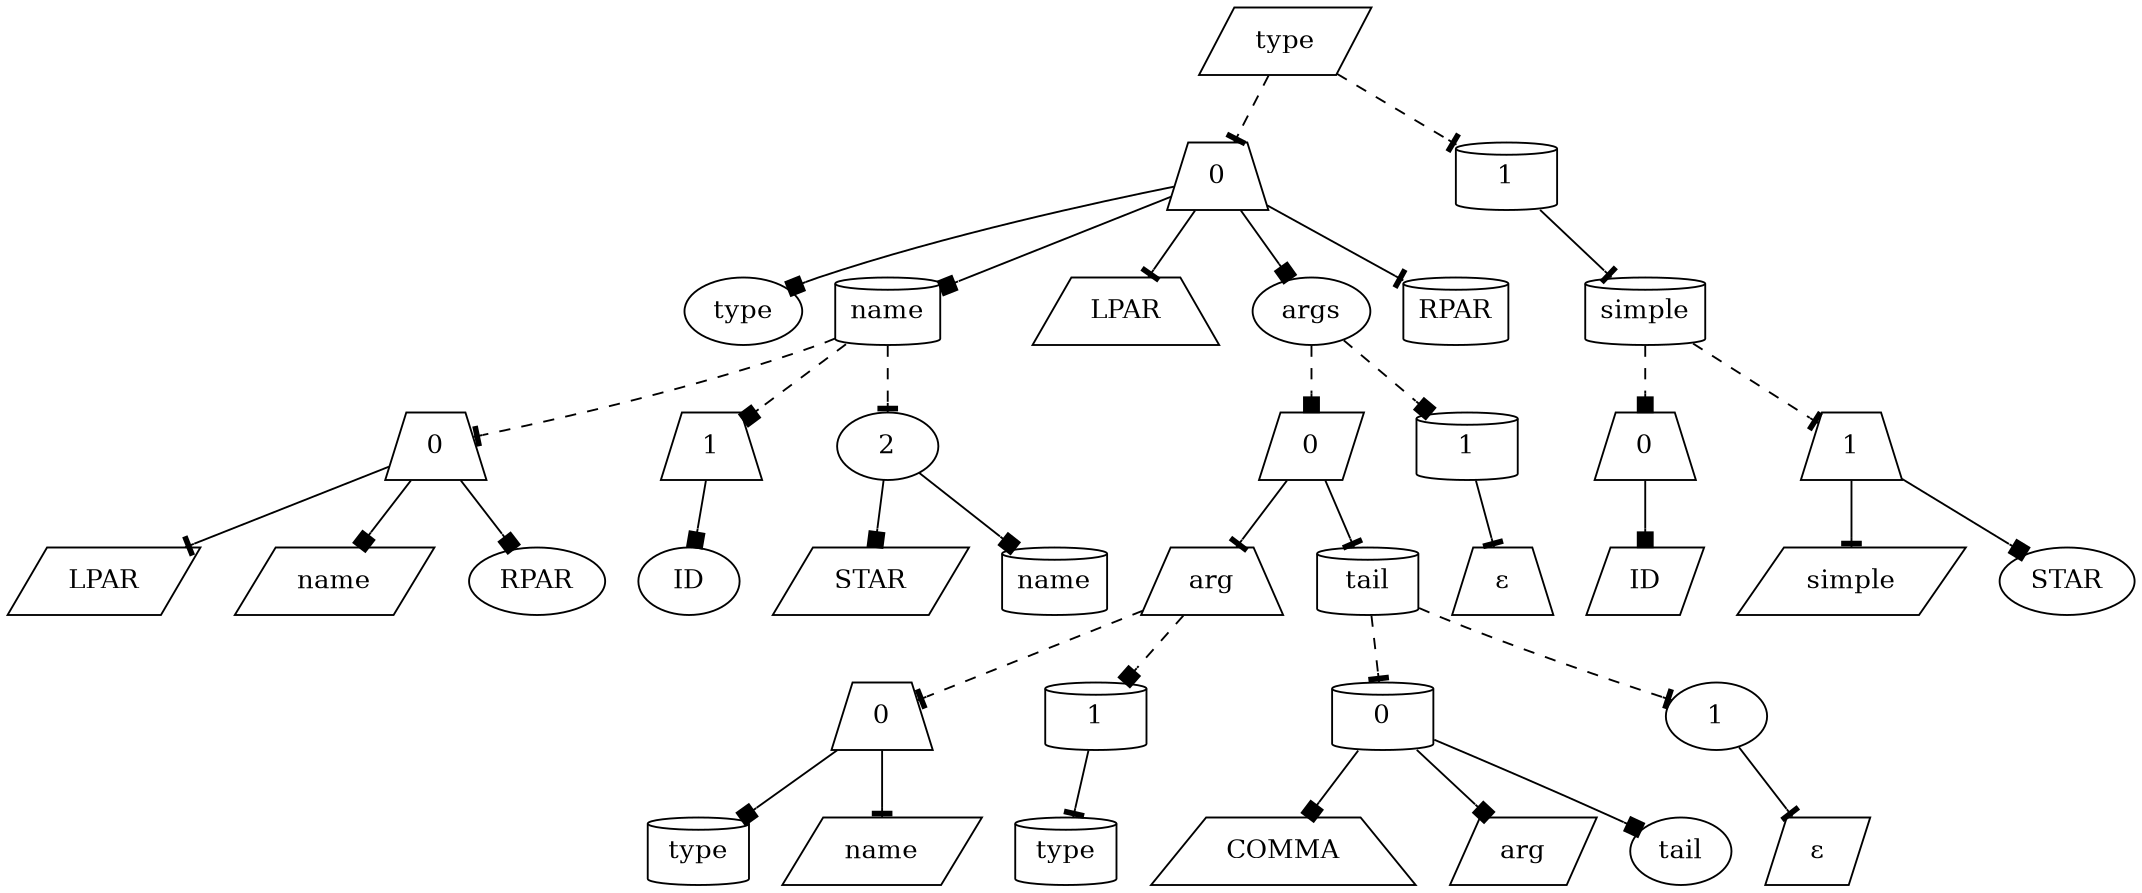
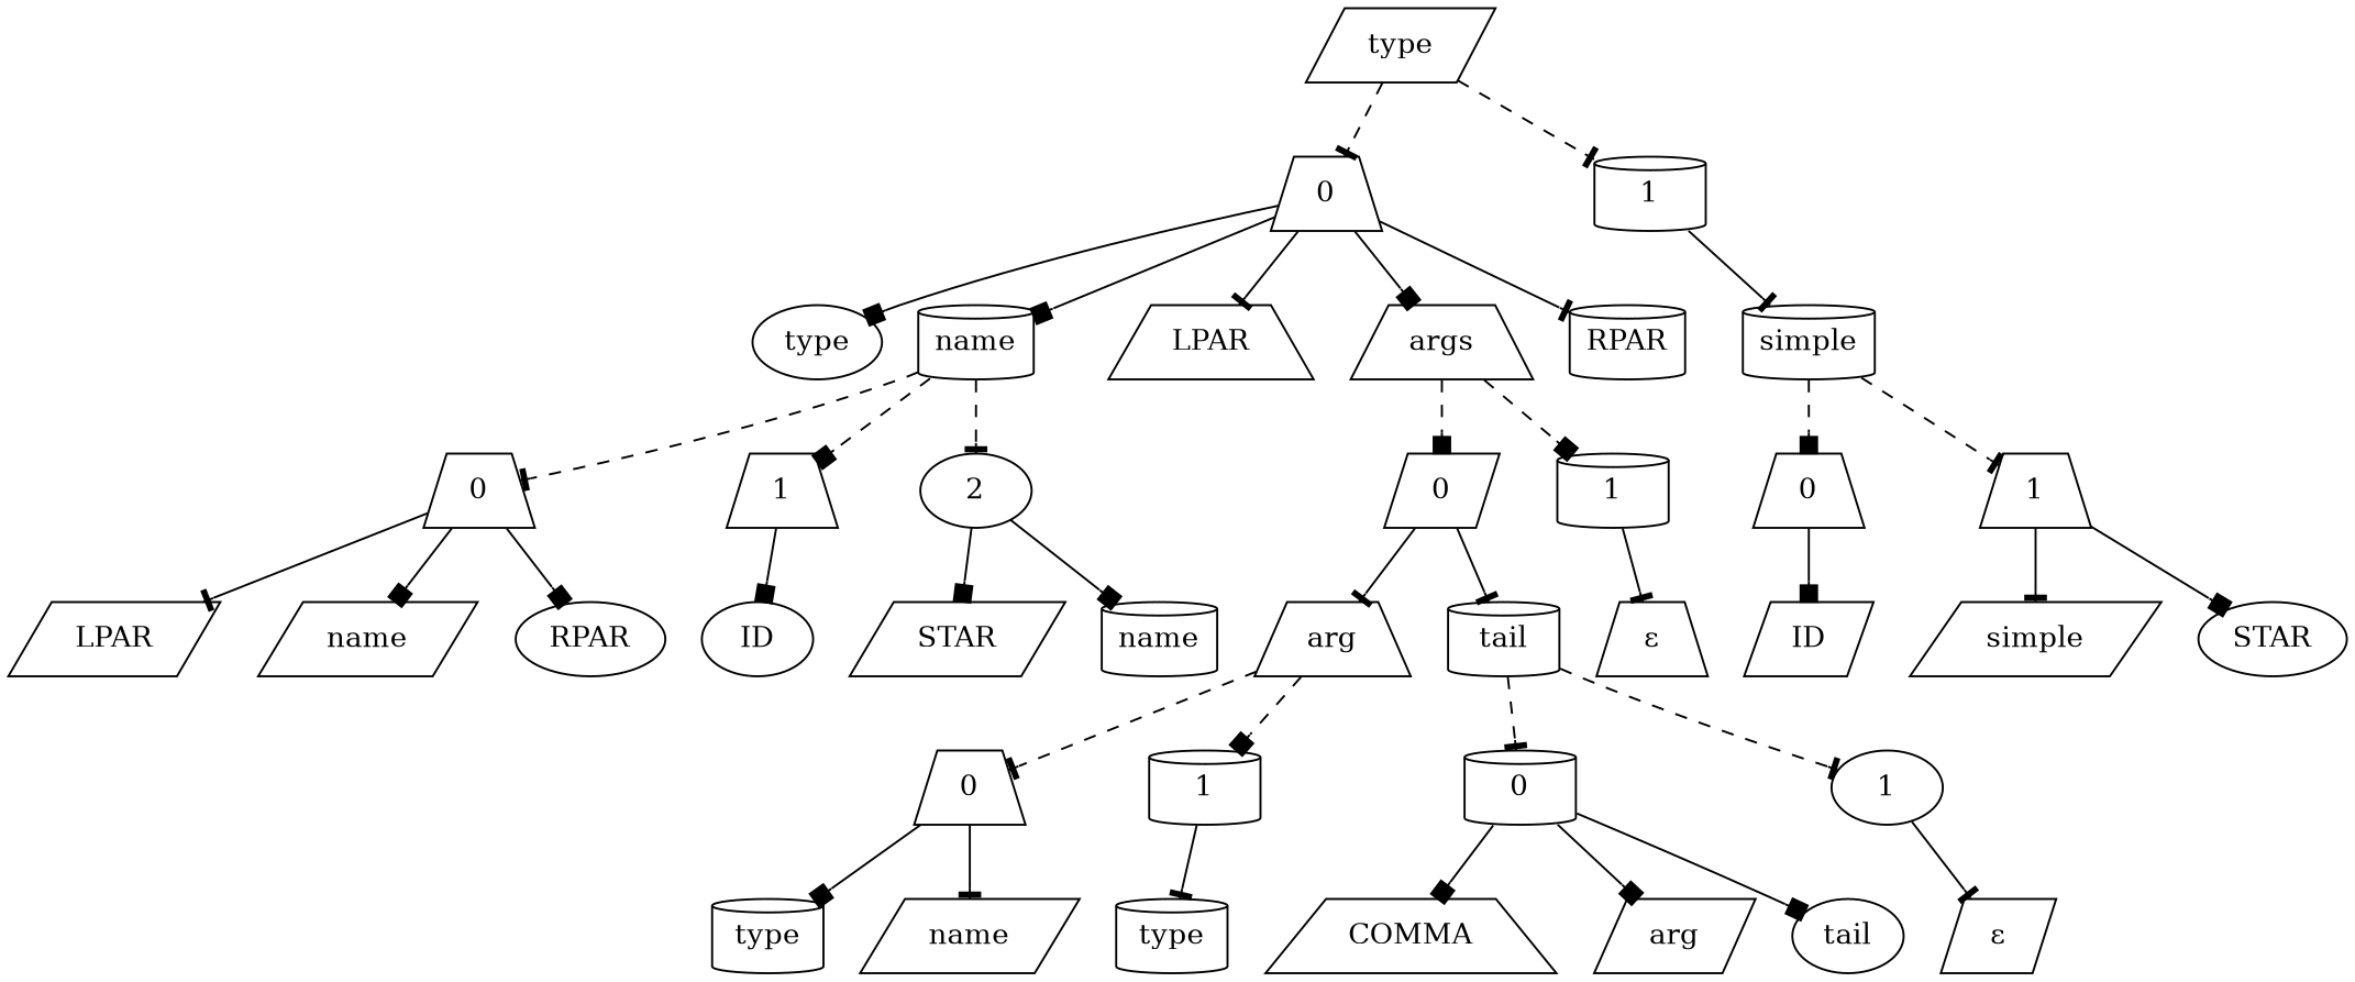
  digraph {
    node [shape=trapezium]
    edge [arrowhead=tee]
    n1 [label=type shape=parallelogram]
    n2 [label=0]
    n3 [label=1 shape=cylinder]
    n4 [label=type shape=ellipse]
    n5 [label=name shape=cylinder]
    n6 [label=LPAR]
-   n7 [label=args shape=ellipse]
+   n7 [label=args]
    n8 [label=RPAR shape=cylinder]
    n9 [label=0]
    n10 [label=1]
    n11 [label=2 shape=ellipse]
    n12 [label=LPAR shape=parallelogram]
    n13 [label=name shape=parallelogram]
    n14 [label=RPAR shape=ellipse]
    n15 [label=ID shape=ellipse]
    n16 [label=STAR shape=parallelogram]
    n17 [label=name shape=cylinder]
    n18 [label=0 shape=parallelogram]
    n19 [label=1 shape=cylinder]
    n20 [label=arg]
    n21 [label=tail shape=cylinder]
    n22 [label=0]
    n23 [label=1 shape=cylinder]
    n24 [label=type shape=cylinder]
    n25 [label=name shape=parallelogram]
    n26 [label=type shape=cylinder]
    n27 [label=0 shape=cylinder]
    n28 [label=1 shape=ellipse]
    n29 [label=COMMA]
    n30 [label=arg shape=parallelogram]
    n31 [label=tail shape=ellipse]
    n32 [label="&epsilon;" shape=parallelogram]
    n33 [label="&epsilon;"]
    n34 [label=simple shape=cylinder]
    n35 [label=0]
    n36 [label=1]
    n37 [label=ID shape=parallelogram]
    n38 [label=simple shape=parallelogram]
    n39 [label=STAR shape=ellipse]
    n1 -> n2 [style=dashed]
    n1 -> n3 [style=dashed]
    n2 -> n4 [arrowhead=box]
    n2 -> n5 [arrowhead=box]
    n2 -> n6
    n2 -> n7 [arrowhead=box]
    n2 -> n8
    n3 -> n34
    n5 -> n9 [style=dashed]
    n5 -> n10 [style=dashed arrowhead=box]
    n5 -> n11 [style=dashed]
    n7 -> n18 [style=dashed arrowhead=box]
    n7 -> n19 [style=dashed arrowhead=box]
    n9 -> n12
    n9 -> n13 [arrowhead=box]
    n9 -> n14 [arrowhead=box]
    n10 -> n15 [arrowhead=box]
    n11 -> n16 [arrowhead=box]
    n11 -> n17 [arrowhead=box]
    n18 -> n20
    n18 -> n21
    n19 -> n33
    n20 -> n22 [style=dashed]
    n20 -> n23 [style=dashed arrowhead=box]
    n21 -> n27 [style=dashed]
    n21 -> n28 [style=dashed]
    n22 -> n24 [arrowhead=box]
    n22 -> n25
    n23 -> n26
    n27 -> n29 [arrowhead=box]
    n27 -> n30 [arrowhead=box]
    n27 -> n31 [arrowhead=box]
    n28 -> n32
    n34 -> n35 [style=dashed arrowhead=box]
    n34 -> n36 [style=dashed]
    n35 -> n37 [arrowhead=box]
    n36 -> n38
    n36 -> n39 [arrowhead=box]
  }
